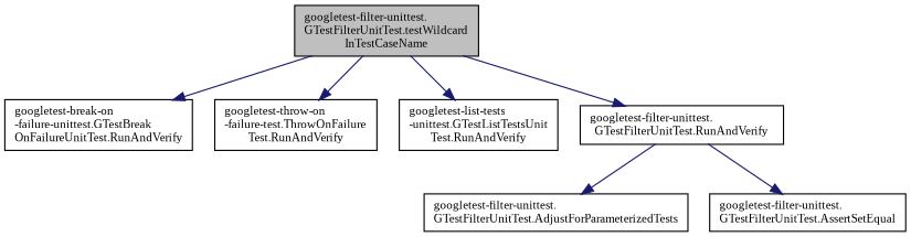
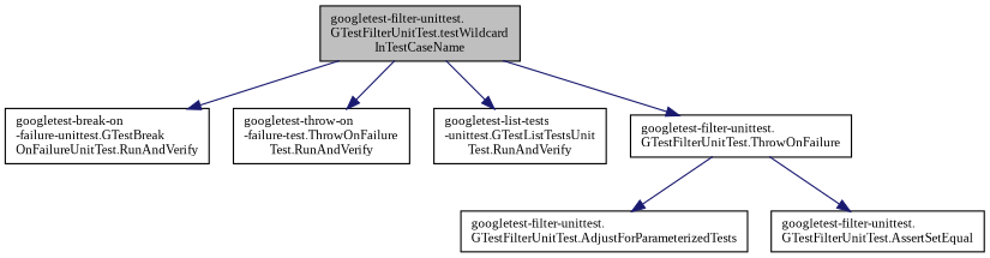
  digraph {
    rankdir=TB
    fontname="Liberation Serif"
    node [color=black fillcolor=white fontname="Liberation Serif" fontsize=10 shape=record style=filled]
    edge [color=midnightblue fontname="Liberation Serif" fontsize=10 labelfontname=Helvetica labelfontsize=10 style=solid]
    n1 [fillcolor=grey75 fontcolor=black height=0.2 label="googletest-filter-unittest.\lGTestFilterUnitTest.testWildcard\lInTestCaseName" width=0.4]
    n2 [height=0.2 label="googletest-break-on\l-failure-unittest.GTestBreak\lOnFailureUnitTest.RunAndVerify" width=0.4]
    n3 [height=0.2 label="googletest-throw-on\l-failure-test.ThrowOnFailure\lTest.RunAndVerify" width=0.4]
    n4 [height=0.2 label="googletest-list-tests\l-unittest.GTestListTestsUnit\lTest.RunAndVerify" width=0.4]
-   n5 [height=0.2 label="googletest-filter-unittest.\lGTestFilterUnitTest.RunAndVerify" width=0.4]
+   n5 [height=0.2 label="googletest-filter-unittest.\lGTestFilterUnitTest.ThrowOnFailure" width=0.4]
    n6 [height=0.2 label="googletest-filter-unittest.\lGTestFilterUnitTest.AdjustForParameterizedTests" width=0.4]
    n7 [height=0.2 label="googletest-filter-unittest.\lGTestFilterUnitTest.AssertSetEqual" width=0.4]
    n1 -> n2
    n1 -> n3
    n1 -> n4
    n1 -> n5
    n5 -> n6
    n5 -> n7
  }
